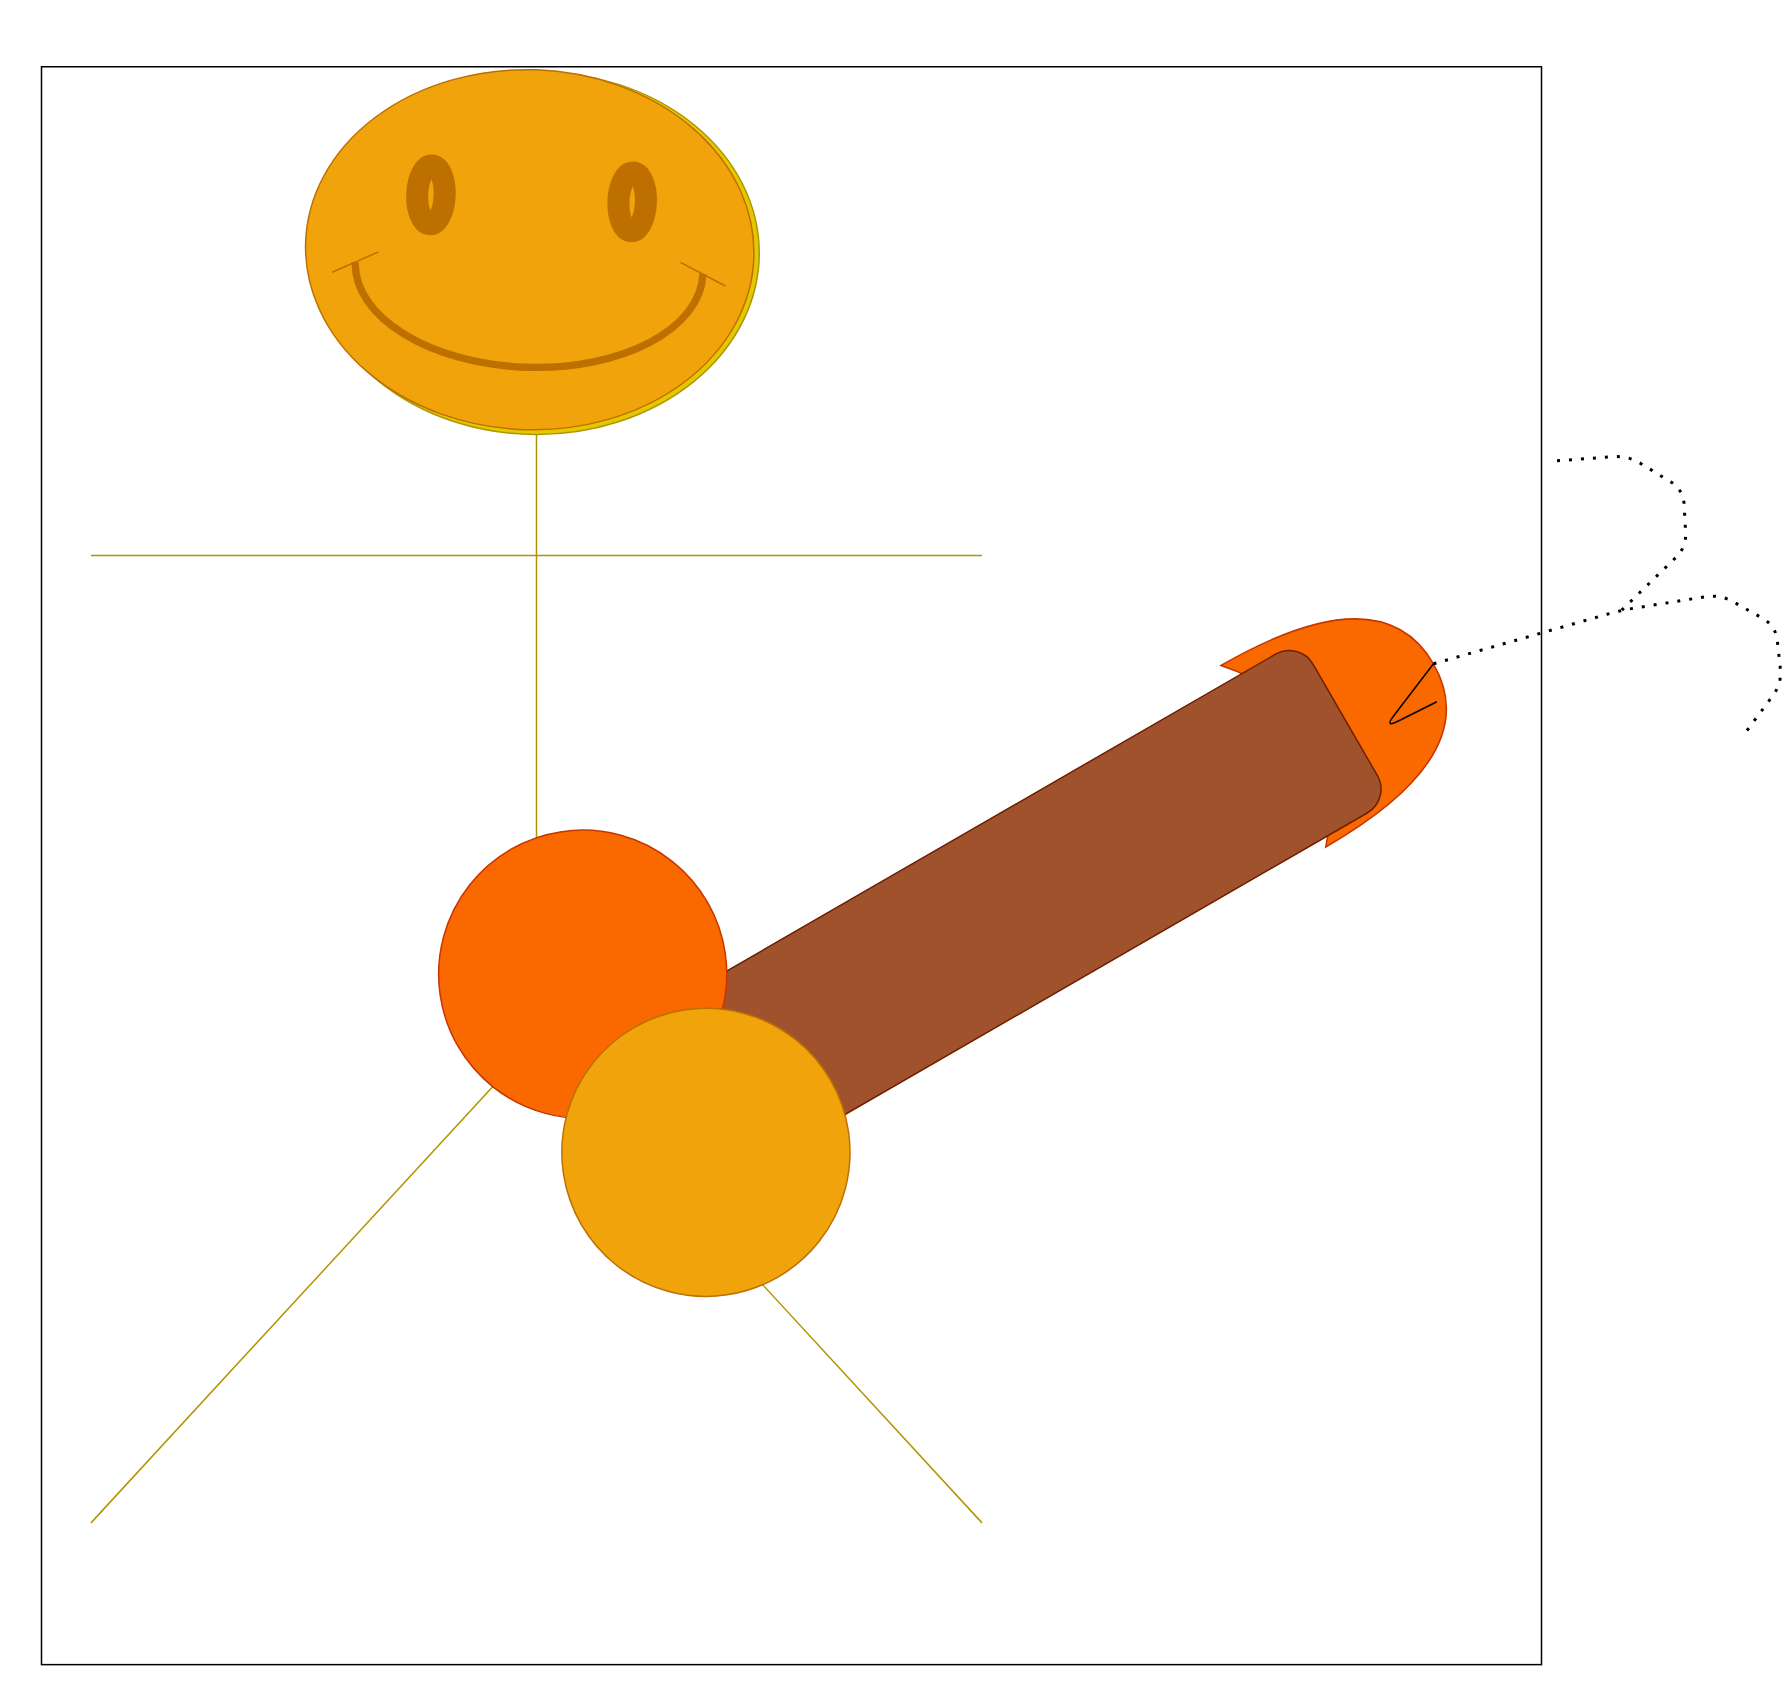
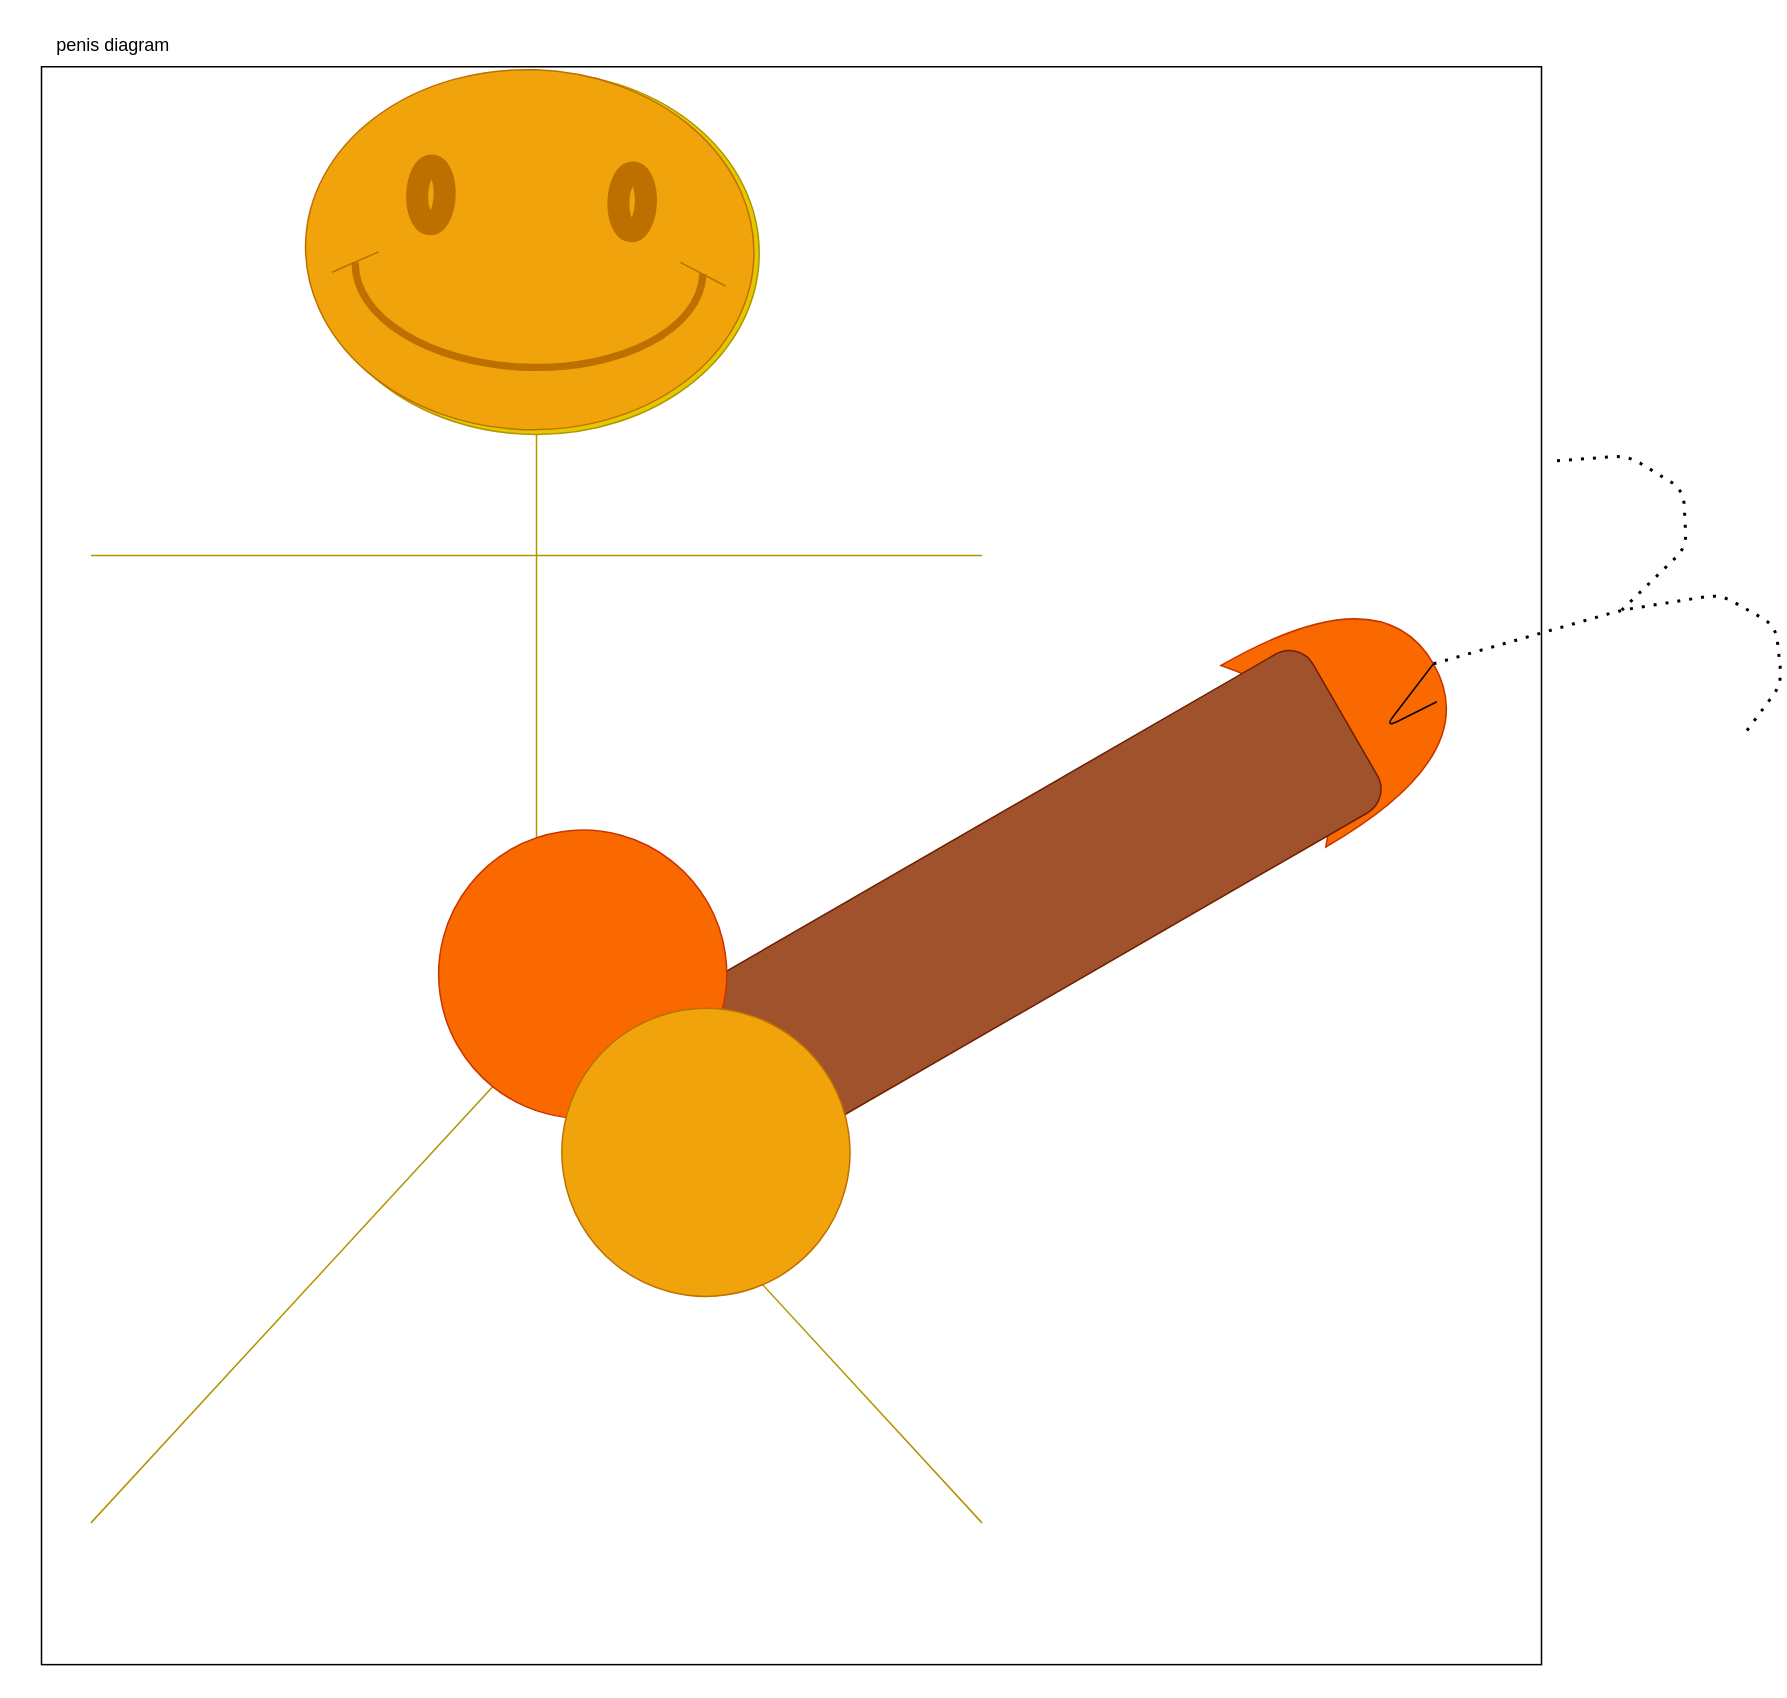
  <mxCell id="0" />
  <mxCell id="1" parent="0" />
  <mxCell id="2" value="" style="shape=xor;whiteSpace=wrap;html=1;rotation=-30;fillColor=#fa6800;strokeColor=#C73500;fontColor=#ffffff;" parent="1" vertex="1"><mxGeometry x="840.005" y="403.004" width="123.237" height="139.7" as="geometry" /></mxCell>
  <mxCell id="3" value="" style="rounded=0;whiteSpace=wrap;html=1;fillColor=none;" vertex="1" parent="1"><mxGeometry x="27" y="44" width="1000" height="1065.25" as="geometry" /></mxCell>
  <mxCell id="4" value="" style="shape=umlActor;verticalLabelPosition=bottom;verticalAlign=top;html=1;outlineConnect=0;rotation=-360;fillColor=#e3c800;strokeColor=#B09500;fontColor=#ffffff;" parent="1" vertex="1"><mxGeometry x="60" y="47.25" width="594" height="967.5" as="geometry" /></mxCell>
  <mxCell id="5" value="" style="verticalLabelPosition=bottom;verticalAlign=top;html=1;shape=mxgraph.basic.smiley;rotation=-358;fillColor=#f0a30a;strokeColor=#BD7000;fontColor=#ffffff;" parent="1" vertex="1"><mxGeometry x="203" y="46" width="299" height="240" as="geometry" /></mxCell>
  <mxCell id="6" value="" style="group;rotation=60;" parent="1" vertex="1" connectable="0"><mxGeometry x="247" y="171" width="390.25" height="785.81" as="geometry" /></mxCell>
  <mxCell id="7" value="" style="rounded=1;whiteSpace=wrap;html=1;rotation=150;fillColor=#a0522d;strokeColor=#6D1F00;fontColor=#ffffff;" parent="6" vertex="1"><mxGeometry x="198.799" y="367.956" width="482.678" height="122.237" as="geometry" /></mxCell>
  <mxCell id="8" value="" style="ellipse;whiteSpace=wrap;html=1;aspect=fixed;rotation=60;fillColor=#fa6800;strokeColor=#C73500;fontColor=#ffffff;" parent="6" vertex="1"><mxGeometry x="44.753" y="381.926" width="192.087" height="192.087" as="geometry" /></mxCell>
  <mxCell id="9" value="" style="ellipse;whiteSpace=wrap;html=1;aspect=fixed;rotation=60;fillColor=#f0a30a;strokeColor=#BD7000;fontColor=#ffffff;" parent="6" vertex="1"><mxGeometry x="126.911" y="500.67" width="192.087" height="192.087" as="geometry" /></mxCell>
  <mxCell id="10" value="" style="endArrow=none;html=1;exitX=1;exitY=0.5;exitDx=0;exitDy=0;exitPerimeter=0;" parent="6" source="2" edge="1"><mxGeometry x="732.825" y="64.109" width="102.697" height="87.312" as="geometry"><mxPoint x="858.116" y="305.091" as="sourcePoint" /><mxPoint x="710.232" y="296.36" as="targetPoint" /><Array as="points"><mxPoint x="675.315" y="313.822" /></Array></mxGeometry></mxCell>
  <mxCell id="11" value="" style="endArrow=none;dashed=1;html=1;dashPattern=1 3;strokeWidth=2;exitX=1;exitY=0.5;exitDx=0;exitDy=0;exitPerimeter=0;" parent="6" source="2" edge="1"><mxGeometry x="732.825" y="64.109" width="102.697" height="87.312" as="geometry"><mxPoint x="734.879" y="263.181" as="sourcePoint" /><mxPoint x="915.627" y="317.315" as="targetPoint" /><Array as="points"><mxPoint x="833.469" y="235.241" /><mxPoint x="899.195" y="224.764" /><mxPoint x="936.166" y="245.719" /><mxPoint x="940.274" y="284.136" /></Array></mxGeometry></mxCell>
  <mxCell id="12" value="" style="endArrow=none;dashed=1;html=1;dashPattern=1 3;strokeWidth=2;" parent="6" edge="1"><mxGeometry x="732.825" y="64.109" width="102.697" height="87.312" as="geometry"><mxPoint x="790.336" y="135.705" as="sourcePoint" /><mxPoint x="833.469" y="235.241" as="targetPoint" /><Array as="points"><mxPoint x="837.577" y="132.213" /><mxPoint x="874.548" y="154.914" /><mxPoint x="876.602" y="193.331" /></Array></mxGeometry></mxCell>
+ <mxCell id="13" value="penis diagram" style="text;html=1;strokeColor=none;fillColor=none;align=center;verticalAlign=middle;whiteSpace=wrap;rounded=0;" vertex="1" parent="1"><mxGeometry x="20" y="20" width="110" height="20" as="geometry" /></mxCell>
